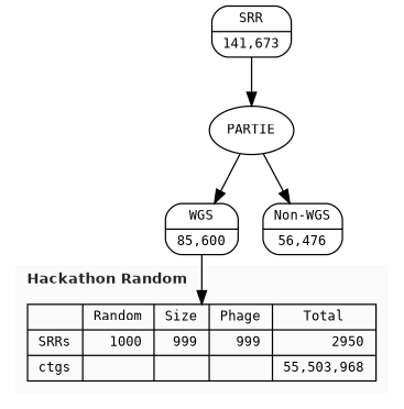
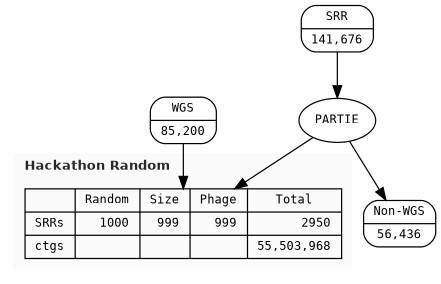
  digraph {
    fontcolor="#282828"
    fontname="Helvetica-Bold"
    fontsize=11
    node [fontname=Terminal fontsize=10 shape=Mrecord]
    n1 [label="{ | SRRs  | ctgs}      |                   { Random | 1000\r | } |                   {   Size |  999\r | } |                   {  Phage |  999\r | } |                   {  Total | 2950\r | 55,503,968 }" shape=record]
    n2 [label=PARTIE shape=ellipse]
-   n3 [label="{WGS | 85,600}"]
-   n4 [label="{Non-WGS | 56,476}"]
-   n5 [label="{SRR | 141,673}"]
+   n3 [label="{WGS | 85,200}"]
+   n4 [label="{Non-WGS | 56,436}"]
+   n5 [label="{SRR | 141,676}"]
    subgraph cluster_1 {
      color="#eeeeec33"
      label="Hackathon Random"
      labeljust=l
      style=filled
      n1
    }
-   n2 -> n3
+   n2 -> n1
    n2 -> n4
    n3 -> n1
    n5 -> n2
  }
